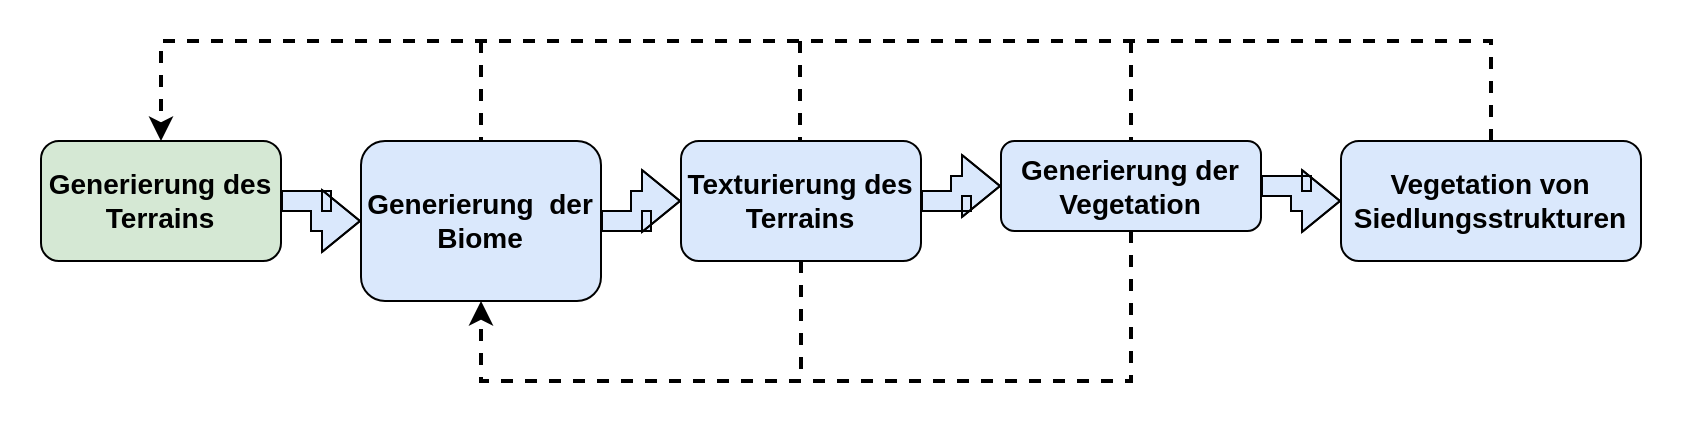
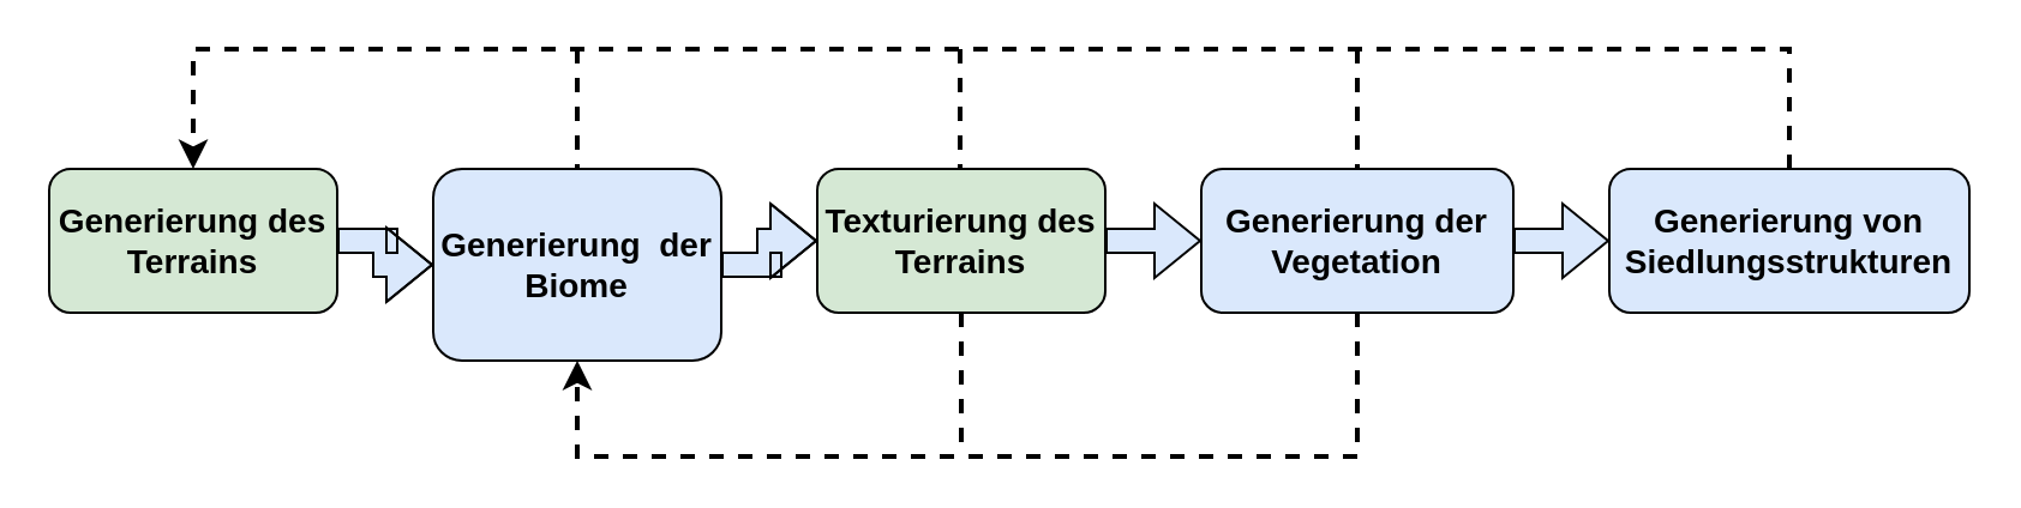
  <mxCell id="0" />
  <mxCell id="1" parent="0" />
  <mxCell id="2" style="edgeStyle=orthogonalEdgeStyle;rounded=0;orthogonalLoop=1;jettySize=auto;html=1;exitX=1;exitY=0.5;exitDx=0;exitDy=0;entryX=0;entryY=0.5;entryDx=0;entryDy=0;shape=flexArrow;fillColor=#dae8fc;strokeColor=#000000;" edge="1" parent="1" source="3" target="5"><mxGeometry relative="1" as="geometry" /></mxCell>
  <mxCell id="3" value="&lt;font size=&quot;1&quot;&gt;&lt;b style=&quot;font-size: 14px;&quot;&gt;Generierung des Terrains&lt;/b&gt;&lt;/font&gt;" style="rounded=1;whiteSpace=wrap;html=1;fillColor=#d5e8d4;strokeColor=#000000;" vertex="1" parent="1"><mxGeometry x="20" y="70" width="120" height="60" as="geometry" /></mxCell>
  <mxCell id="4" style="edgeStyle=orthogonalEdgeStyle;rounded=0;orthogonalLoop=1;jettySize=auto;html=1;exitX=1;exitY=0.5;exitDx=0;exitDy=0;entryX=0;entryY=0.5;entryDx=0;entryDy=0;shape=flexArrow;fillColor=#dae8fc;strokeColor=#000000;" edge="1" parent="1" source="5" target="11"><mxGeometry relative="1" as="geometry" /></mxCell>
  <mxCell id="5" value="&lt;font size=&quot;1&quot;&gt;&lt;b style=&quot;font-size: 14px;&quot;&gt;Generierung&amp;nbsp; der Biome&lt;/b&gt;&lt;/font&gt;" style="rounded=1;whiteSpace=wrap;html=1;fillColor=#dae8fc;strokeColor=#000000;" vertex="1" parent="1"><mxGeometry x="180" y="70" width="120" height="80" as="geometry" /></mxCell>
  <mxCell id="6" style="edgeStyle=orthogonalEdgeStyle;rounded=0;orthogonalLoop=1;jettySize=auto;html=1;exitX=1;exitY=0.5;exitDx=0;exitDy=0;entryX=0;entryY=0.5;entryDx=0;entryDy=0;shape=flexArrow;fillColor=#dae8fc;strokeColor=#000000;" edge="1" parent="1" source="7" target="8"><mxGeometry relative="1" as="geometry" /></mxCell>
- <mxCell id="7" value="&lt;font size=&quot;1&quot;&gt;&lt;b style=&quot;font-size: 14px;&quot;&gt;Generierung der Vegetation&lt;/b&gt;&lt;/font&gt;" style="whiteSpace=wrap;html=1;rounded=1;fillColor=#dae8fc;strokeColor=#000000;" vertex="1" parent="1"><mxGeometry x="500" y="70" width="130" height="45" as="geometry" /></mxCell>
- <mxCell id="8" value="&lt;font style=&quot;font-size: 14px;&quot;&gt;&lt;b&gt;Vegetation&lt;/b&gt;&lt;b&gt; &lt;/b&gt;&lt;b&gt;von Siedlungsstrukturen&lt;/b&gt;&lt;/font&gt;" style="whiteSpace=wrap;html=1;rounded=1;fillColor=#dae8fc;strokeColor=#000000;" vertex="1" parent="1"><mxGeometry x="670" y="70" width="150" height="60" as="geometry" /></mxCell>
+ <mxCell id="7" value="&lt;font size=&quot;1&quot;&gt;&lt;b style=&quot;font-size: 14px;&quot;&gt;Generierung der Vegetation&lt;/b&gt;&lt;/font&gt;" style="whiteSpace=wrap;html=1;rounded=1;fillColor=#dae8fc;strokeColor=#000000;" vertex="1" parent="1"><mxGeometry x="500" y="70" width="130" height="60" as="geometry" /></mxCell>
+ <mxCell id="8" value="&lt;font style=&quot;font-size: 14px;&quot;&gt;&lt;b&gt;Generierung&lt;/b&gt;&lt;b&gt; &lt;/b&gt;&lt;b&gt;von Siedlungsstrukturen&lt;/b&gt;&lt;/font&gt;" style="whiteSpace=wrap;html=1;rounded=1;fillColor=#dae8fc;strokeColor=#000000;" vertex="1" parent="1"><mxGeometry x="670" y="70" width="150" height="60" as="geometry" /></mxCell>
  <mxCell id="9" value="" style="endArrow=classic;html=1;rounded=0;exitX=0.5;exitY=0;exitDx=0;exitDy=0;entryX=0.5;entryY=0;entryDx=0;entryDy=0;strokeWidth=2;dashed=1;fillColor=#dae8fc;strokeColor=#000000;" edge="1" parent="1" source="8" target="3"><mxGeometry width="50" height="50" relative="1" as="geometry"><mxPoint x="370" y="280" as="sourcePoint" /><mxPoint x="420" y="230" as="targetPoint" /><Array as="points"><mxPoint x="745" y="20" /><mxPoint x="590" y="20" /><mxPoint x="310" y="20" /><mxPoint x="80" y="20" /></Array></mxGeometry></mxCell>
  <mxCell id="10" style="edgeStyle=orthogonalEdgeStyle;rounded=0;orthogonalLoop=1;jettySize=auto;html=1;exitX=1;exitY=0.5;exitDx=0;exitDy=0;entryX=0;entryY=0.5;entryDx=0;entryDy=0;shape=flexArrow;fillColor=#dae8fc;strokeColor=#000000;" edge="1" parent="1" source="11" target="7"><mxGeometry relative="1" as="geometry" /></mxCell>
- <mxCell id="11" value="&lt;font size=&quot;1&quot;&gt;&lt;b style=&quot;font-size: 14px;&quot;&gt;Texturierung des Terrains&lt;/b&gt;&lt;/font&gt;" style="whiteSpace=wrap;html=1;rounded=1;fillColor=#dae8fc;strokeColor=#000000;" vertex="1" parent="1"><mxGeometry x="340" y="70" width="120" height="60" as="geometry" /></mxCell>
+ <mxCell id="11" value="&lt;font size=&quot;1&quot;&gt;&lt;b style=&quot;font-size: 14px;&quot;&gt;Texturierung des Terrains&lt;/b&gt;&lt;/font&gt;" style="whiteSpace=wrap;html=1;rounded=1;fillColor=#d5e8d4;strokeColor=#000000;" vertex="1" parent="1"><mxGeometry x="340" y="70" width="120" height="60" as="geometry" /></mxCell>
  <mxCell id="12" value="" style="endArrow=none;html=1;rounded=0;dashed=1;strokeWidth=2;entryX=0.5;entryY=0;entryDx=0;entryDy=0;fillColor=#dae8fc;strokeColor=#000000;" edge="1" parent="1" target="5"><mxGeometry width="50" height="50" relative="1" as="geometry"><mxPoint x="240" y="20" as="sourcePoint" /><mxPoint x="500" y="160" as="targetPoint" /></mxGeometry></mxCell>
  <mxCell id="13" value="" style="endArrow=none;html=1;rounded=0;dashed=1;strokeWidth=2;entryX=0.5;entryY=0;entryDx=0;entryDy=0;fillColor=#dae8fc;strokeColor=#000000;" edge="1" parent="1"><mxGeometry width="50" height="50" relative="1" as="geometry"><mxPoint x="399.5" y="20" as="sourcePoint" /><mxPoint x="399.5" y="70" as="targetPoint" /></mxGeometry></mxCell>
  <mxCell id="14" value="" style="endArrow=none;html=1;rounded=0;dashed=1;strokeWidth=2;entryX=0.5;entryY=0;entryDx=0;entryDy=0;fillColor=#dae8fc;strokeColor=#000000;" edge="1" parent="1" target="7"><mxGeometry width="50" height="50" relative="1" as="geometry"><mxPoint x="565" y="20" as="sourcePoint" /><mxPoint x="559.5" y="70" as="targetPoint" /></mxGeometry></mxCell>
  <mxCell id="15" value="" style="endArrow=classic;html=1;rounded=0;exitX=0.5;exitY=1;exitDx=0;exitDy=0;entryX=0.5;entryY=1;entryDx=0;entryDy=0;strokeWidth=2;dashed=1;fillColor=#dae8fc;strokeColor=#000000;" edge="1" parent="1" source="7" target="5"><mxGeometry width="50" height="50" relative="1" as="geometry"><mxPoint x="730" y="380" as="sourcePoint" /><mxPoint x="90" y="380" as="targetPoint" /><Array as="points"><mxPoint x="565" y="190" /><mxPoint x="240" y="190" /></Array></mxGeometry></mxCell>
  <mxCell id="16" value="" style="endArrow=none;html=1;rounded=0;dashed=1;strokeWidth=2;fillColor=#dae8fc;strokeColor=#000000;exitX=0.5;exitY=1;exitDx=0;exitDy=0;" edge="1" parent="1" source="11"><mxGeometry width="50" height="50" relative="1" as="geometry"><mxPoint x="370" y="260" as="sourcePoint" /><mxPoint x="400" y="190" as="targetPoint" /></mxGeometry></mxCell>
